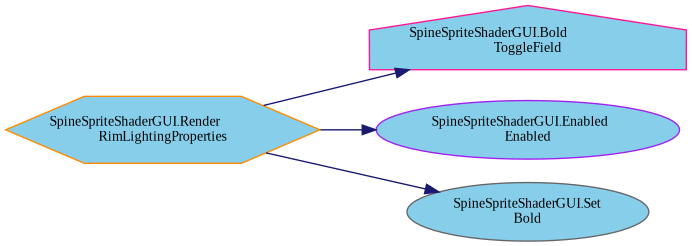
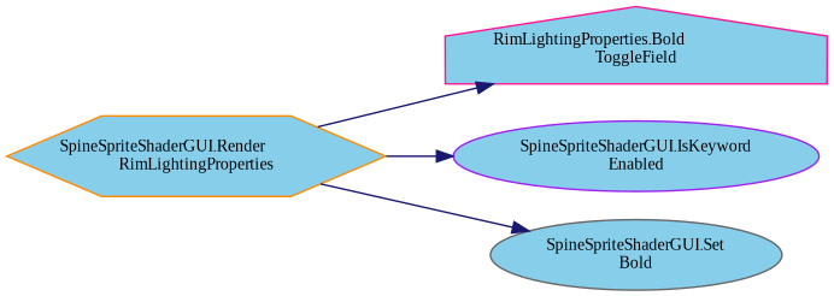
  digraph {
    fontname="Liberation Serif"
    rankdir=LR
    node [fillcolor=skyblue fontname="Liberation Serif" fontsize=10 shape=ellipse style=filled]
    edge [color=midnightblue fontname="Liberation Serif" fontsize=10 labelfontname=Helvetica labelfontsize=10 style=solid]
    n1 [color=darkorange fontcolor=black height=0.2 label="SpineSpriteShaderGUI.Render\lRimLightingProperties" shape=hexagon width=0.4]
-   n2 [color=deeppink height=0.2 label="SpineSpriteShaderGUI.Bold\lToggleField" shape=house width=0.4]
-   n3 [color=purple height=0.2 label="SpineSpriteShaderGUI.Enabled\lEnabled" width=0.4]
+   n2 [color=deeppink height=0.2 label="RimLightingProperties.Bold\lToggleField" shape=house width=0.4]
+   n3 [color=purple height=0.2 label="SpineSpriteShaderGUI.IsKeyword\lEnabled" width=0.4]
    n4 [color=gray40 height=0.2 label="SpineSpriteShaderGUI.Set\lBold" width=0.4]
    n1 -> n2
    n1 -> n3
    n1 -> n4
  }
